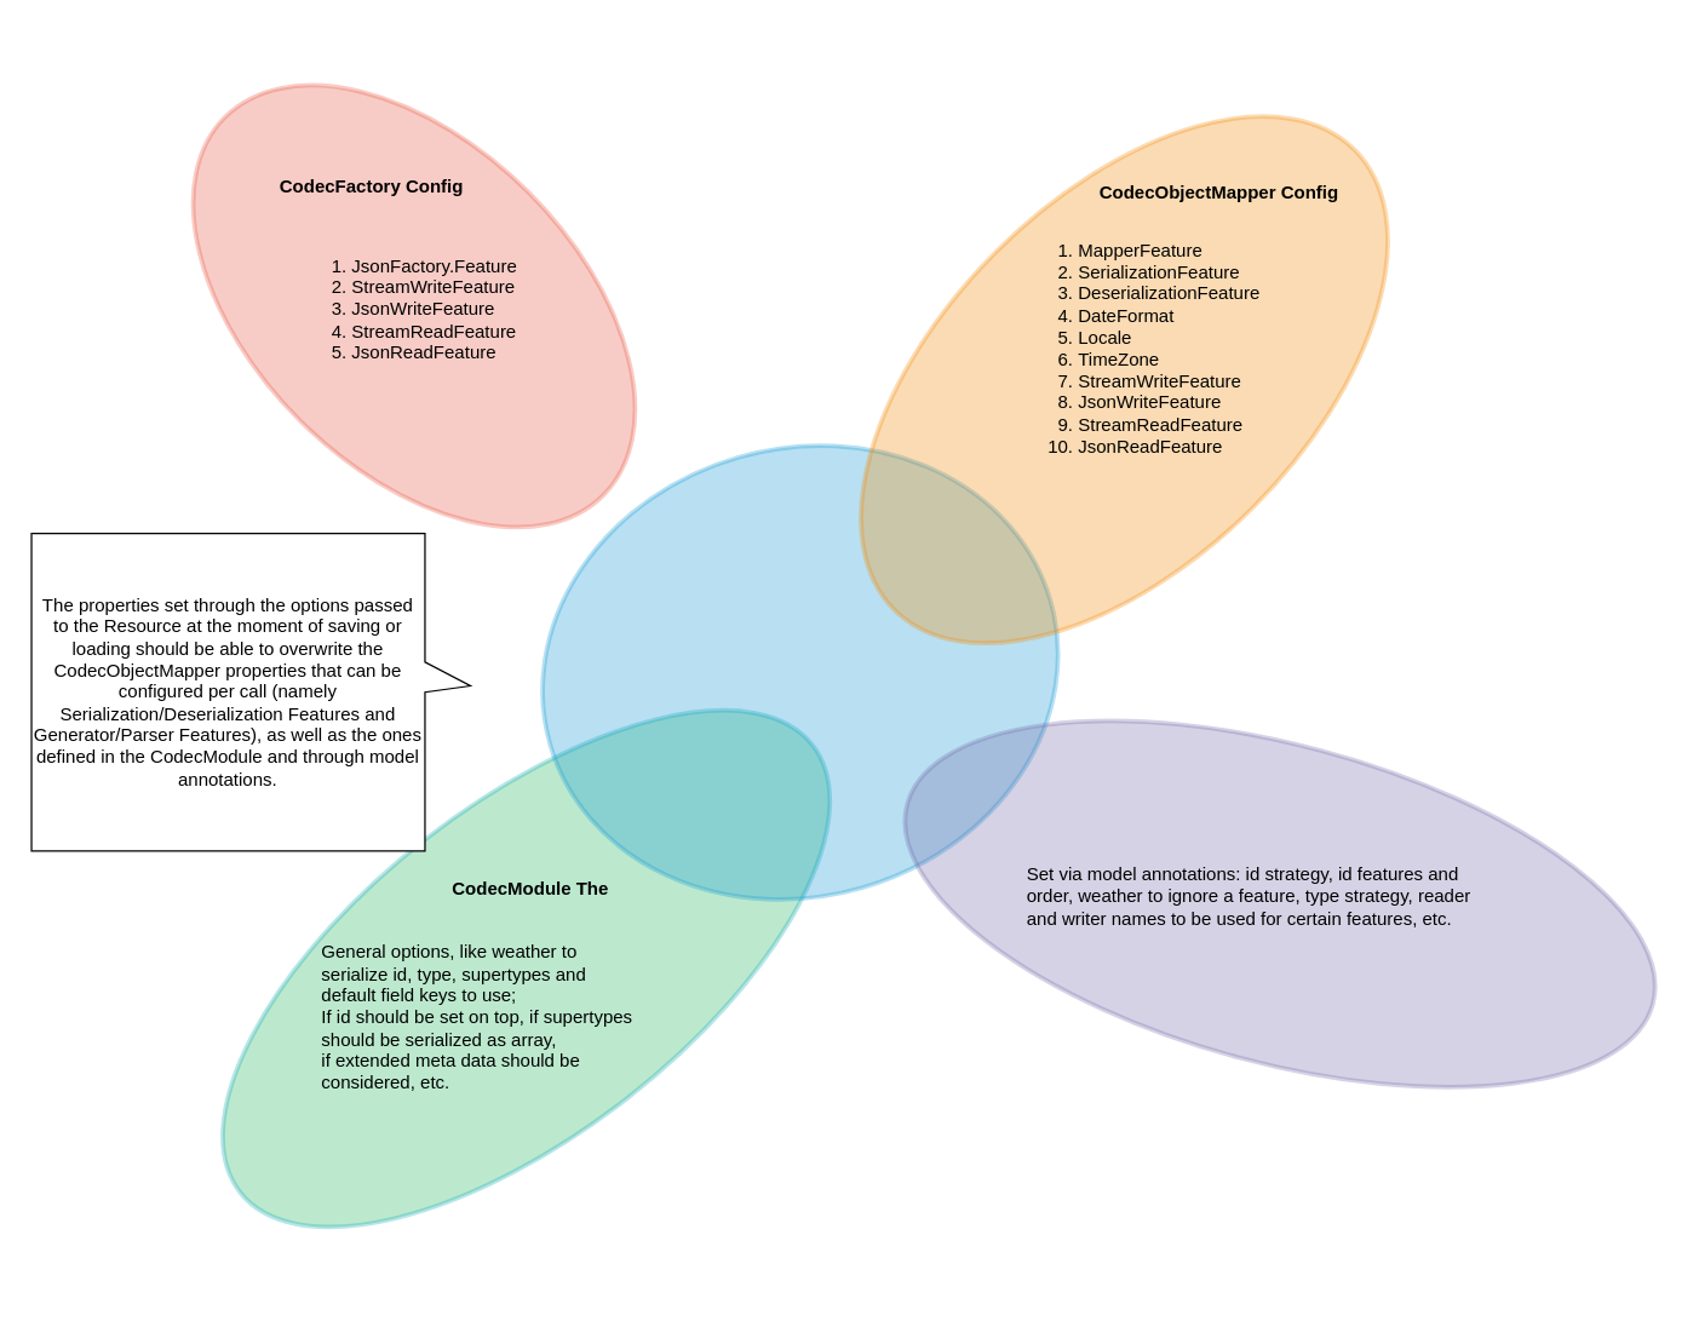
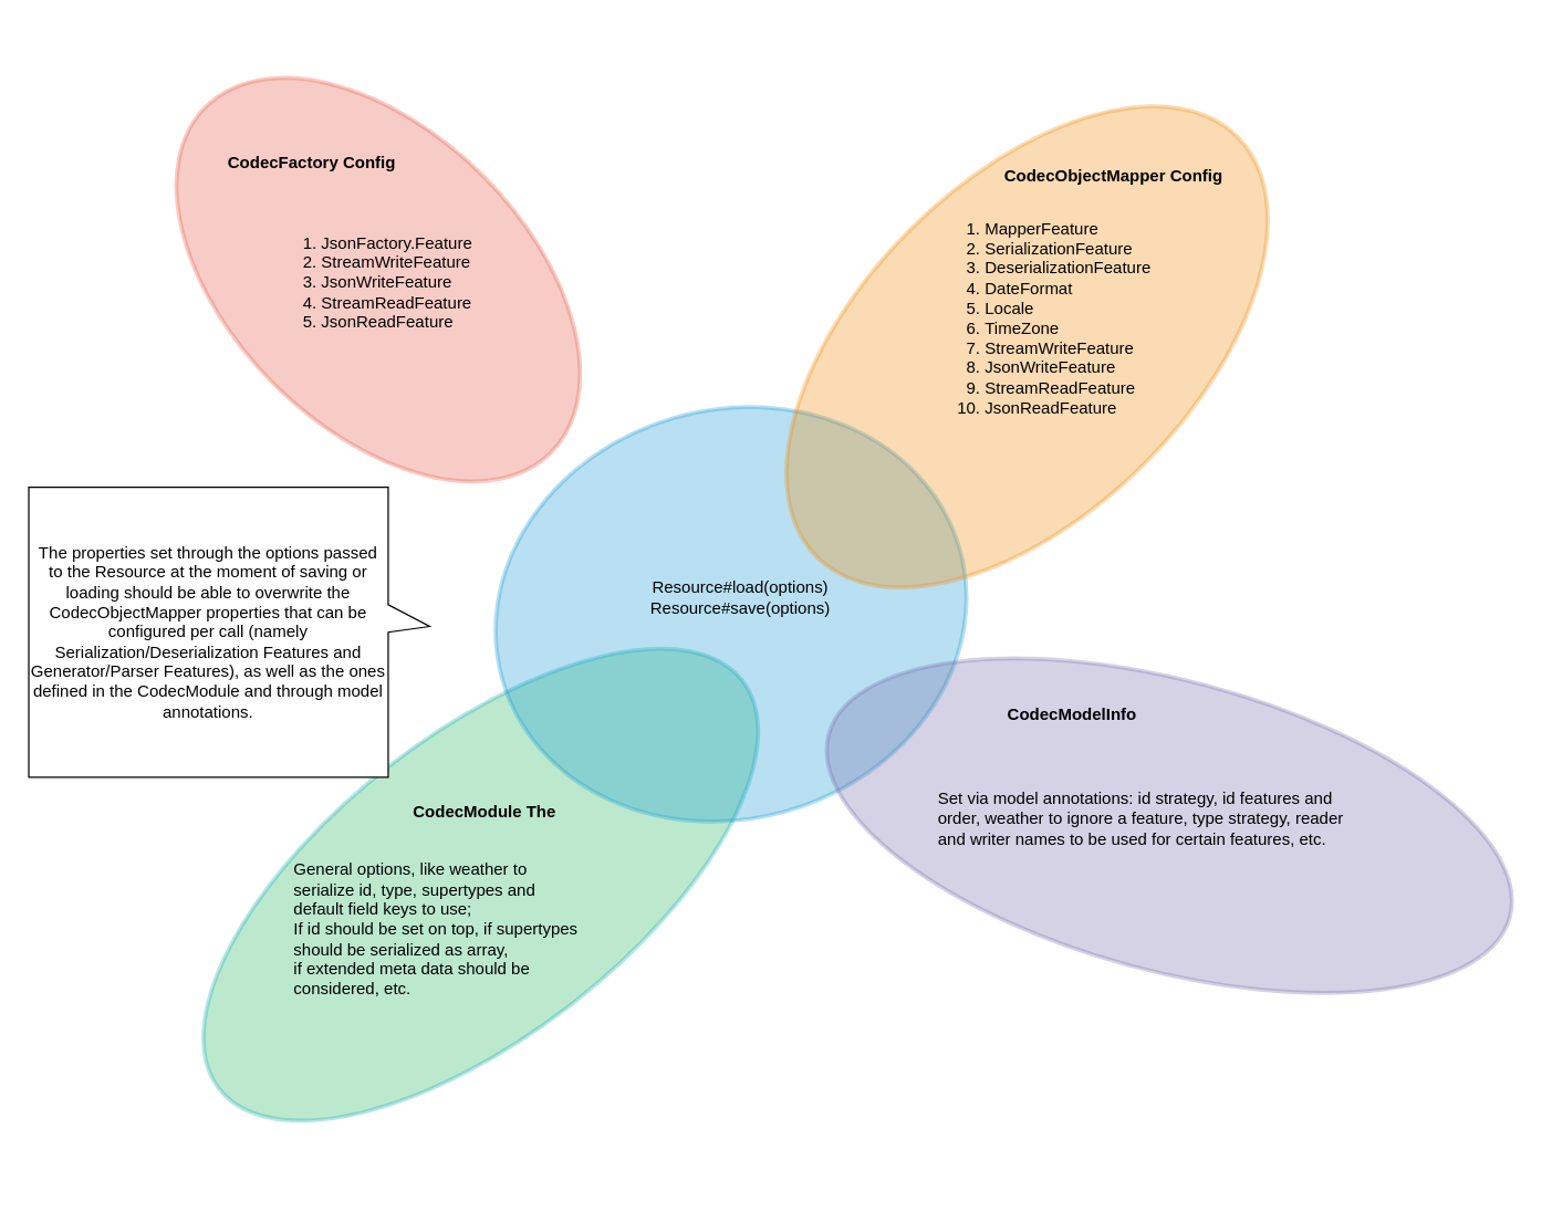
  <mxCell id="0" />
  <mxCell id="1" parent="0" />
  <mxCell id="2" value="" style="ellipse;whiteSpace=wrap;html=1;rounded=1;shadow=0;labelBackgroundColor=none;strokeColor=#e85642;strokeWidth=3;fillColor=#e85642;fontFamily=Helvetica;fontSize=14;fontColor=#2F5B7C;align=center;opacity=30;rotation=-135;" parent="1" vertex="1"><mxGeometry x="96.11" y="20.19" width="353.43" height="213.45" as="geometry" /></mxCell>
  <mxCell id="3" value="" style="ellipse;whiteSpace=wrap;html=1;rounded=1;shadow=0;labelBackgroundColor=none;strokeColor=#12aab5;strokeWidth=3;fillColor=#21B55C;fontFamily=Helvetica;fontSize=14;fontColor=#2F5B7C;align=center;opacity=30;rotation=142;" parent="1" vertex="1"><mxGeometry x="106.96" y="456.25" width="480" height="216.94" as="geometry" /></mxCell>
  <mxCell id="4" value="" style="ellipse;whiteSpace=wrap;html=1;rounded=1;shadow=0;labelBackgroundColor=none;strokeColor=#1699d3;strokeWidth=3;fillColor=#1699d3;fontFamily=Helvetica;fontSize=14;fontColor=#2F5B7C;align=center;opacity=30;rotation=74;" parent="1" vertex="1"><mxGeometry x="380" y="197" width="295.98" height="344" as="geometry" /></mxCell>
  <mxCell id="5" value="" style="ellipse;whiteSpace=wrap;html=1;rounded=1;shadow=0;labelBackgroundColor=none;strokeColor=#F08705;strokeWidth=3;fillColor=#F08705;fontFamily=Helvetica;fontSize=14;fontColor=#2F5B7C;align=center;opacity=30;rotation=-45;direction=west;" parent="1" vertex="1"><mxGeometry x="527.16" y="55.75" width="430" height="239.52" as="geometry" /></mxCell>
  <mxCell id="6" value="" style="ellipse;whiteSpace=wrap;html=1;rounded=1;shadow=0;labelBackgroundColor=none;strokeColor=#736ca8;strokeWidth=3;fillColor=#736ca8;fontFamily=Helvetica;fontSize=14;fontColor=#2F5B7C;align=center;opacity=30;rotation=15;" parent="1" vertex="1"><mxGeometry x="590" y="417" width="510" height="210" as="geometry" /></mxCell>
+ <mxCell id="7" value="Resource#load(options)&lt;div&gt;Resource#save(options)&lt;/div&gt;" style="text;html=1;align=center;verticalAlign=middle;whiteSpace=wrap;rounded=0;" parent="1" vertex="1"><mxGeometry x="470" y="337.38" width="130" height="39.62" as="geometry" /></mxCell>
+ <mxCell id="8" value="&lt;div&gt;&lt;b&gt;CodecModelInfo&lt;/b&gt;&lt;/div&gt;" style="text;html=1;align=center;verticalAlign=middle;whiteSpace=wrap;rounded=0;" parent="1" vertex="1"><mxGeometry x="690" y="417" width="170" height="50" as="geometry" /></mxCell>
  <mxCell id="9" value="&lt;b&gt;CodecModule The&lt;/b&gt;" style="text;html=1;align=center;verticalAlign=middle;whiteSpace=wrap;rounded=0;" parent="1" vertex="1"><mxGeometry x="280" y="497" width="140" height="30" as="geometry" /></mxCell>
- <mxCell id="10" value="&lt;b&gt;CodecFactory Config&lt;/b&gt;" style="text;html=1;align=center;verticalAlign=middle;whiteSpace=wrap;rounded=0;" parent="1" vertex="1"><mxGeometry x="160" y="34.08" width="170" height="27.92" as="geometry" /></mxCell>
+ <mxCell id="10" value="&lt;b&gt;CodecFactory Config&lt;/b&gt;" style="text;html=1;align=center;verticalAlign=middle;whiteSpace=wrap;rounded=0;" parent="1" vertex="1"><mxGeometry x="140" y="29.08" width="170" height="27.92" as="geometry" /></mxCell>
  <mxCell id="11" value="&lt;b&gt;CodecObjectMapper &lt;/b&gt;&lt;b style=&quot;background-color: initial;&quot;&gt;Config&lt;/b&gt;" style="text;html=1;align=center;verticalAlign=middle;whiteSpace=wrap;rounded=0;" parent="1" vertex="1"><mxGeometry x="720" y="37" width="170" height="30" as="geometry" /></mxCell>
  <mxCell id="12" value="The properties set through the options passed to the Resource at the moment of saving or loading should be able to overwrite the CodecObjectMapper properties that can be configured per call (namely Serialization/Deserialization Features and Generator/Parser Features), as well as the ones defined in the CodecModule and through model annotations." style="shape=callout;whiteSpace=wrap;html=1;perimeter=calloutPerimeter;size=30;position=0.5;direction=north;position2=0.52;" parent="1" vertex="1"><mxGeometry x="20" y="277" width="290" height="210" as="geometry" /></mxCell>
  <mxCell id="13" value="&lt;ol&gt;&lt;li&gt;JsonFactory.Feature&lt;/li&gt;&lt;li&gt;StreamWriteFeature&lt;/li&gt;&lt;li&gt;JsonWriteFeature&lt;/li&gt;&lt;li&gt;StreamReadFeature&lt;/li&gt;&lt;li&gt;JsonReadFeature&lt;/li&gt;&lt;/ol&gt;" style="text;html=1;align=left;verticalAlign=middle;whiteSpace=wrap;rounded=0;" vertex="1" parent="1"><mxGeometry x="190" y="80.9" width="170" height="96.1" as="geometry" /></mxCell>
  <mxCell id="14" value="&lt;ol&gt;&lt;li&gt;&lt;span style=&quot;background-color: initial;&quot;&gt;MapperFeature&lt;/span&gt;&lt;/li&gt;&lt;li&gt;&lt;span style=&quot;background-color: initial;&quot;&gt;SerializationFeature&lt;/span&gt;&lt;/li&gt;&lt;li&gt;&lt;span style=&quot;background-color: initial;&quot;&gt;DeserializationFeature&lt;/span&gt;&lt;/li&gt;&lt;li&gt;&lt;span style=&quot;background-color: initial;&quot;&gt;DateFormat&lt;/span&gt;&lt;/li&gt;&lt;li&gt;&lt;span style=&quot;background-color: initial;&quot;&gt;Locale&lt;/span&gt;&lt;/li&gt;&lt;li&gt;&lt;span style=&quot;background-color: initial;&quot;&gt;TimeZone&lt;/span&gt;&lt;/li&gt;&lt;li&gt;&lt;span style=&quot;background-color: initial;&quot;&gt;StreamWriteFeature&lt;/span&gt;&lt;br&gt;&lt;/li&gt;&lt;li&gt;JsonWriteFeature&lt;/li&gt;&lt;li&gt;StreamReadFeature&lt;/li&gt;&lt;li&gt;JsonReadFeature&lt;/li&gt;&lt;/ol&gt;" style="text;html=1;align=left;verticalAlign=middle;whiteSpace=wrap;rounded=0;" vertex="1" parent="1"><mxGeometry x="670" y="87" width="170" height="136.56" as="geometry" /></mxCell>
  <mxCell id="15" value="General options, like weather to serialize id, type, supertypes and default field keys to use;&amp;nbsp;&lt;div&gt;If id should be set on top, if supertypes should be serialized as array,&amp;nbsp;&lt;/div&gt;&lt;div&gt;if extended meta data should be considered, etc.&lt;/div&gt;" style="text;html=1;align=left;verticalAlign=middle;whiteSpace=wrap;rounded=0;" vertex="1" parent="1"><mxGeometry x="210" y="557" width="210" height="80" as="geometry" /></mxCell>
  <mxCell id="16" value="Set via model annotations: id strategy, id features and order, weather to ignore a feature, type strategy, reader and writer names to be used for certain features, etc." style="text;html=1;align=left;verticalAlign=middle;whiteSpace=wrap;rounded=0;" vertex="1" parent="1"><mxGeometry x="675.98" y="477" width="314.02" height="80" as="geometry" /></mxCell>
